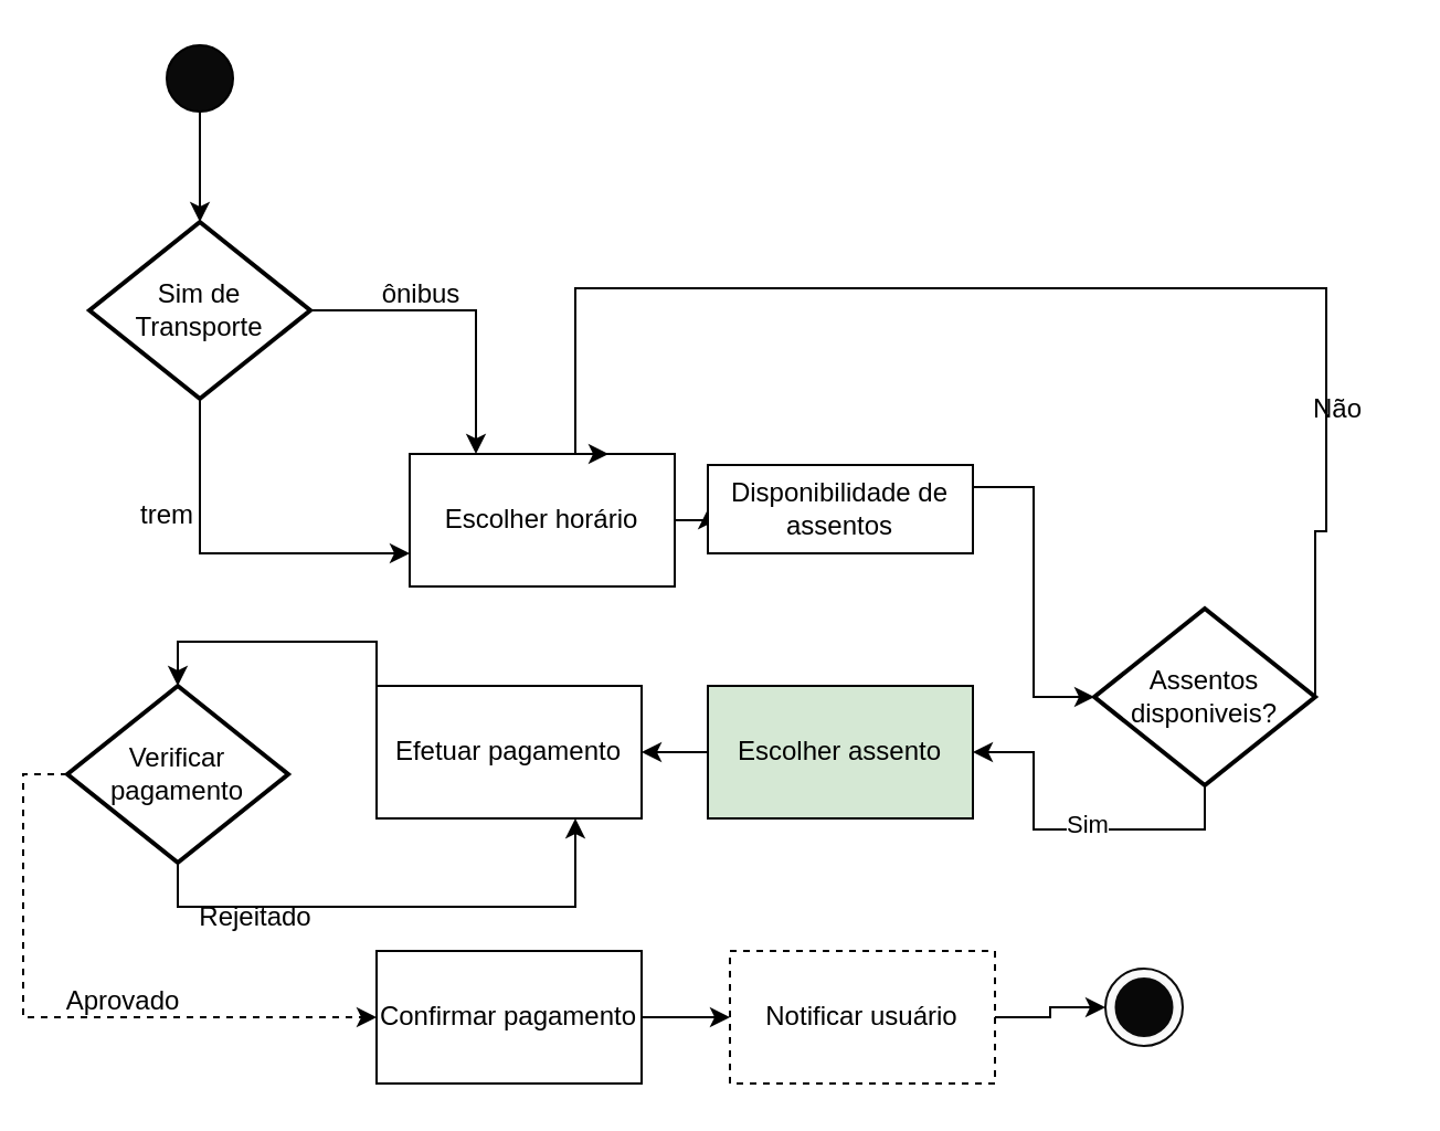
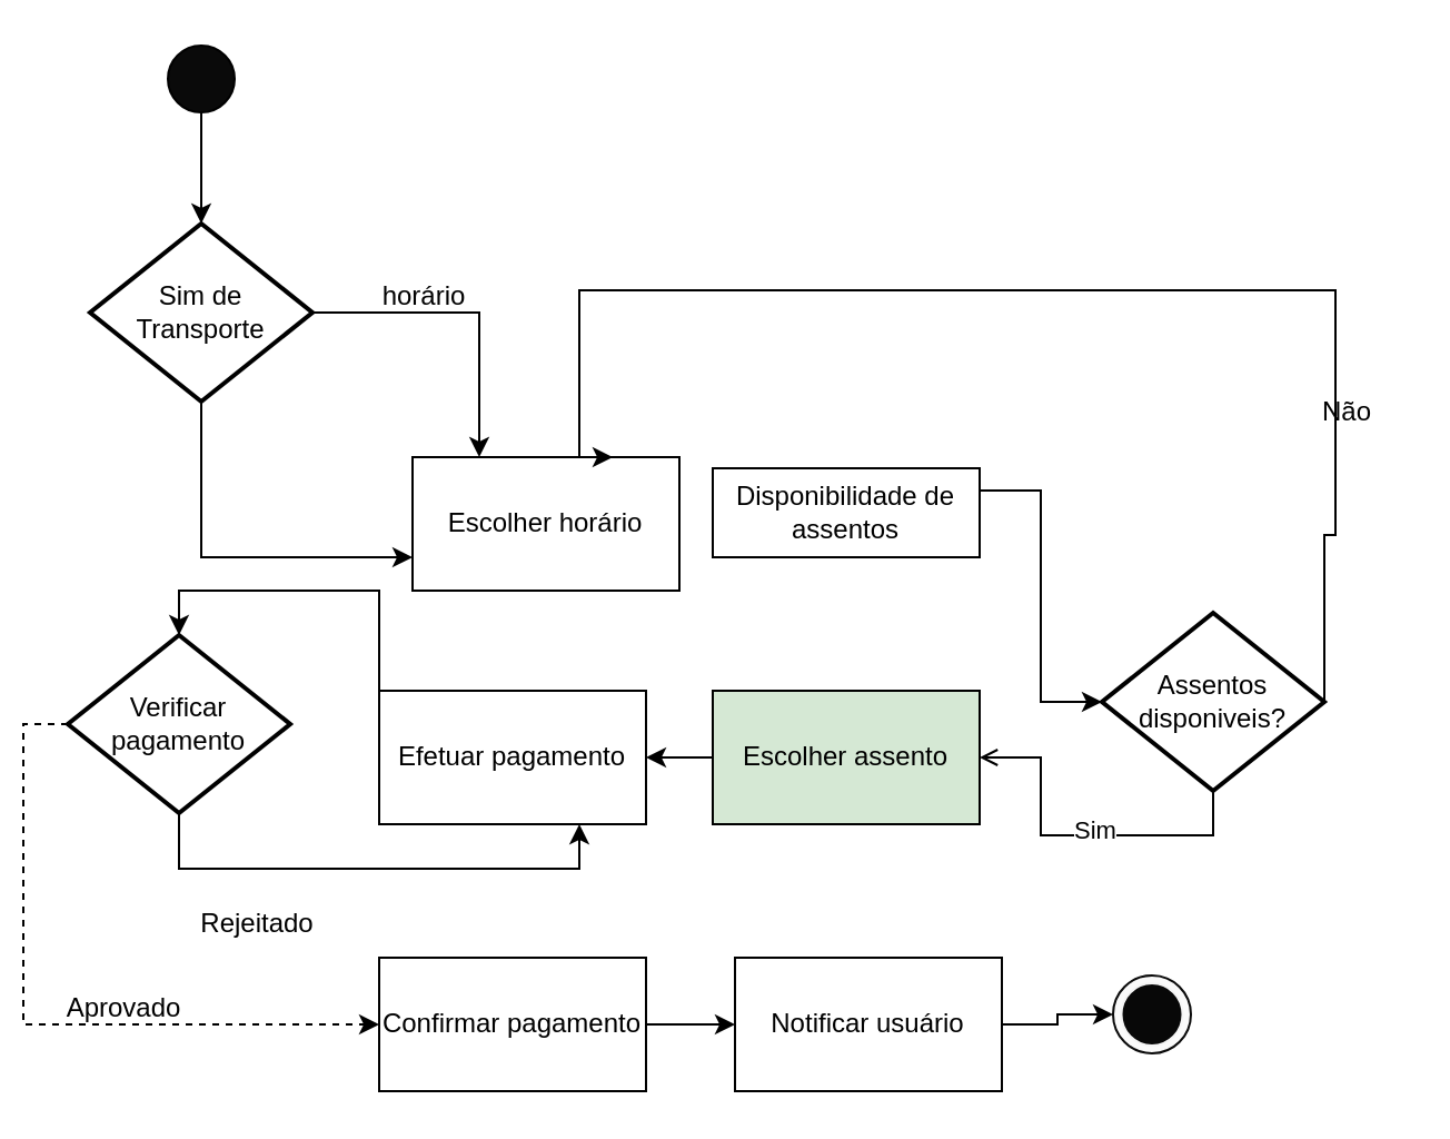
  <mxCell id="0" />
  <mxCell id="1" parent="0" />
  <mxCell id="2" style="edgeStyle=orthogonalEdgeStyle;rounded=0;orthogonalLoop=1;jettySize=auto;html=1;exitX=1;exitY=0.5;exitDx=0;exitDy=0;exitPerimeter=0;entryX=0.25;entryY=0;entryDx=0;entryDy=0;" edge="1" parent="1" source="4" target="10"><mxGeometry relative="1" as="geometry"><mxPoint x="270" y="140" as="targetPoint" /></mxGeometry></mxCell>
  <mxCell id="3" style="edgeStyle=orthogonalEdgeStyle;rounded=0;orthogonalLoop=1;jettySize=auto;html=1;exitX=0.5;exitY=1;exitDx=0;exitDy=0;exitPerimeter=0;entryX=0;entryY=0.75;entryDx=0;entryDy=0;" edge="1" parent="1" source="4" target="10"><mxGeometry relative="1" as="geometry"><mxPoint x="90" y="300" as="targetPoint" /></mxGeometry></mxCell>
  <mxCell id="4" value="Sim de Transporte" style="strokeWidth=2;html=1;shape=mxgraph.flowchart.decision;whiteSpace=wrap;" vertex="1" parent="1"><mxGeometry x="40" y="100" width="100" height="80" as="geometry" /></mxCell>
- <mxCell id="5" value="ônibus" style="text;html=1;align=center;verticalAlign=middle;resizable=0;points=[];autosize=1;strokeColor=none;fillColor=none;" vertex="1" parent="1"><mxGeometry x="160" y="118" width="60" height="30" as="geometry" /></mxCell>
- <mxCell id="6" value="trem" style="text;html=1;align=center;verticalAlign=middle;resizable=0;points=[];autosize=1;strokeColor=none;fillColor=none;" vertex="1" parent="1"><mxGeometry x="50" y="218" width="50" height="30" as="geometry" /></mxCell>
+ <mxCell id="5" value="horário" style="text;html=1;align=center;verticalAlign=middle;resizable=0;points=[];autosize=1;strokeColor=none;fillColor=none;" vertex="1" parent="1"><mxGeometry x="160" y="118" width="60" height="30" as="geometry" /></mxCell>
  <mxCell id="7" value="" style="verticalLabelPosition=bottom;verticalAlign=top;html=1;shape=mxgraph.flowchart.on-page_reference;fillColor=#0a0a0a;" vertex="1" parent="1"><mxGeometry x="75" y="20" width="30" height="30" as="geometry" /></mxCell>
  <mxCell id="8" style="edgeStyle=orthogonalEdgeStyle;rounded=0;orthogonalLoop=1;jettySize=auto;html=1;exitX=0.5;exitY=1;exitDx=0;exitDy=0;exitPerimeter=0;entryX=0.5;entryY=0;entryDx=0;entryDy=0;entryPerimeter=0;" edge="1" parent="1" source="7" target="4"><mxGeometry relative="1" as="geometry" /></mxCell>
- <mxCell id="9" style="edgeStyle=orthogonalEdgeStyle;rounded=0;orthogonalLoop=1;jettySize=auto;html=1;exitX=1;exitY=0.5;exitDx=0;exitDy=0;entryX=0;entryY=0.5;entryDx=0;entryDy=0;" edge="1" parent="1" source="10" target="11"><mxGeometry relative="1" as="geometry" /></mxCell>
  <mxCell id="10" value="Escolher horário" style="rounded=0;whiteSpace=wrap;html=1;" vertex="1" parent="1"><mxGeometry x="185" y="205" width="120" height="60" as="geometry" /></mxCell>
  <mxCell id="11" value="Disponibilidade de assentos" style="rounded=0;whiteSpace=wrap;html=1;" vertex="1" parent="1"><mxGeometry x="320" y="210" width="120" height="40" as="geometry" /></mxCell>
  <mxCell id="12" style="edgeStyle=orthogonalEdgeStyle;rounded=0;orthogonalLoop=1;jettySize=auto;html=1;exitX=1;exitY=0.5;exitDx=0;exitDy=0;exitPerimeter=0;entryX=0.75;entryY=0;entryDx=0;entryDy=0;" edge="1" parent="1" source="15" target="10"><mxGeometry relative="1" as="geometry"><mxPoint x="260" y="200" as="targetPoint" /><Array as="points"><mxPoint x="600" y="240" /><mxPoint x="600" y="130" /><mxPoint x="260" y="130" /></Array></mxGeometry></mxCell>
- <mxCell id="13" style="edgeStyle=orthogonalEdgeStyle;rounded=0;orthogonalLoop=1;jettySize=auto;html=1;exitX=0.5;exitY=1;exitDx=0;exitDy=0;exitPerimeter=0;entryX=1;entryY=0.5;entryDx=0;entryDy=0;" edge="1" parent="1" source="15" target="19"><mxGeometry relative="1" as="geometry"><mxPoint x="530" y="370" as="targetPoint" /></mxGeometry></mxCell>
+ <mxCell id="13" style="edgeStyle=orthogonalEdgeStyle;rounded=0;orthogonalLoop=1;jettySize=auto;html=1;exitX=0.5;exitY=1;exitDx=0;exitDy=0;exitPerimeter=0;entryX=1;entryY=0.5;entryDx=0;entryDy=0;endArrow=open;" edge="1" parent="1" source="15" target="19"><mxGeometry relative="1" as="geometry"><mxPoint x="530" y="370" as="targetPoint" /></mxGeometry></mxCell>
  <mxCell id="14" value="Sim" style="edgeLabel;html=1;align=center;verticalAlign=middle;resizable=0;points=[];" vertex="1" connectable="0" parent="13"><mxGeometry x="-0.072" y="-3" relative="1" as="geometry"><mxPoint as="offset" /></mxGeometry></mxCell>
  <mxCell id="15" value="Assentos disponiveis?" style="strokeWidth=2;html=1;shape=mxgraph.flowchart.decision;whiteSpace=wrap;" vertex="1" parent="1"><mxGeometry x="495" y="275" width="100" height="80" as="geometry" /></mxCell>
  <mxCell id="16" style="edgeStyle=orthogonalEdgeStyle;rounded=0;orthogonalLoop=1;jettySize=auto;html=1;exitX=1;exitY=0.25;exitDx=0;exitDy=0;entryX=0;entryY=0.5;entryDx=0;entryDy=0;entryPerimeter=0;" edge="1" parent="1" source="11" target="15"><mxGeometry relative="1" as="geometry" /></mxCell>
  <mxCell id="17" value="Não" style="text;html=1;align=center;verticalAlign=middle;resizable=0;points=[];autosize=1;strokeColor=none;fillColor=none;" vertex="1" parent="1"><mxGeometry x="580" y="170" width="50" height="30" as="geometry" /></mxCell>
  <mxCell id="18" style="edgeStyle=orthogonalEdgeStyle;rounded=0;orthogonalLoop=1;jettySize=auto;html=1;exitX=0;exitY=0.5;exitDx=0;exitDy=0;entryX=1;entryY=0.5;entryDx=0;entryDy=0;" edge="1" parent="1" source="19" target="20"><mxGeometry relative="1" as="geometry" /></mxCell>
  <mxCell id="19" value="Escolher assento" style="rounded=0;whiteSpace=wrap;html=1;fillColor=#d5e8d4;" vertex="1" parent="1"><mxGeometry x="320" y="310" width="120" height="60" as="geometry" /></mxCell>
  <mxCell id="20" value="Efetuar pagamento" style="rounded=0;whiteSpace=wrap;html=1;" vertex="1" parent="1"><mxGeometry x="170" y="310" width="120" height="60" as="geometry" /></mxCell>
  <mxCell id="21" style="edgeStyle=orthogonalEdgeStyle;rounded=0;orthogonalLoop=1;jettySize=auto;html=1;exitX=0.5;exitY=1;exitDx=0;exitDy=0;exitPerimeter=0;entryX=0.75;entryY=1;entryDx=0;entryDy=0;" edge="1" parent="1" source="23" target="20"><mxGeometry relative="1" as="geometry" /></mxCell>
  <mxCell id="22" style="edgeStyle=orthogonalEdgeStyle;rounded=0;orthogonalLoop=1;jettySize=auto;html=1;exitX=0;exitY=0.5;exitDx=0;exitDy=0;exitPerimeter=0;entryX=0;entryY=0.5;entryDx=0;entryDy=0;dashed=1;" edge="1" parent="1" source="23" target="27"><mxGeometry relative="1" as="geometry" /></mxCell>
- <mxCell id="23" value="Verificar pagamento" style="strokeWidth=2;html=1;shape=mxgraph.flowchart.decision;whiteSpace=wrap;" vertex="1" parent="1"><mxGeometry x="30" y="310" width="100" height="80" as="geometry" /></mxCell>
+ <mxCell id="23" value="Verificar pagamento" style="strokeWidth=2;html=1;shape=mxgraph.flowchart.decision;whiteSpace=wrap;" vertex="1" parent="1"><mxGeometry x="30" y="285" width="100" height="80" as="geometry" /></mxCell>
  <mxCell id="24" style="edgeStyle=orthogonalEdgeStyle;rounded=0;orthogonalLoop=1;jettySize=auto;html=1;exitX=0;exitY=0;exitDx=0;exitDy=0;entryX=0.5;entryY=0;entryDx=0;entryDy=0;entryPerimeter=0;" edge="1" parent="1" source="20" target="23"><mxGeometry relative="1" as="geometry" /></mxCell>
  <mxCell id="25" value="Rejeitado" style="text;html=1;align=center;verticalAlign=middle;resizable=0;points=[];autosize=1;strokeColor=none;fillColor=none;" vertex="1" parent="1"><mxGeometry x="80" y="400" width="70" height="30" as="geometry" /></mxCell>
  <mxCell id="26" style="edgeStyle=orthogonalEdgeStyle;rounded=0;orthogonalLoop=1;jettySize=auto;html=1;exitX=1;exitY=0.5;exitDx=0;exitDy=0;entryX=0;entryY=0.5;entryDx=0;entryDy=0;" edge="1" parent="1" source="27" target="29"><mxGeometry relative="1" as="geometry" /></mxCell>
  <mxCell id="27" value="Confirmar pagamento" style="rounded=0;whiteSpace=wrap;html=1;" vertex="1" parent="1"><mxGeometry x="170" y="430" width="120" height="60" as="geometry" /></mxCell>
  <mxCell id="28" value="Aprovado" style="text;html=1;align=center;verticalAlign=middle;resizable=0;points=[];autosize=1;strokeColor=none;fillColor=none;" vertex="1" parent="1"><mxGeometry x="20" y="438" width="70" height="30" as="geometry" /></mxCell>
- <mxCell id="29" value="Notificar usuário" style="rounded=0;whiteSpace=wrap;html=1;dashed=1;" vertex="1" parent="1"><mxGeometry x="330" y="430" width="120" height="60" as="geometry" /></mxCell>
+ <mxCell id="29" value="Notificar usuário" style="rounded=0;whiteSpace=wrap;html=1;" vertex="1" parent="1"><mxGeometry x="330" y="430" width="120" height="60" as="geometry" /></mxCell>
  <mxCell id="30" value="" style="verticalLabelPosition=bottom;verticalAlign=top;html=1;shape=mxgraph.flowchart.on-page_reference;fillColor=#FAFAFA;gradientColor=none;strokeColor=#0A0A0A;" vertex="1" parent="1"><mxGeometry x="500" y="438" width="35" height="35" as="geometry" /></mxCell>
  <mxCell id="31" value="" style="verticalLabelPosition=bottom;verticalAlign=top;html=1;shape=mxgraph.flowchart.on-page_reference;fillColor=#080808;gradientColor=none;strokeColor=#F5F5F5;" vertex="1" parent="1"><mxGeometry x="503.75" y="441.5" width="27.5" height="28" as="geometry" /></mxCell>
  <mxCell id="32" style="edgeStyle=orthogonalEdgeStyle;rounded=0;orthogonalLoop=1;jettySize=auto;html=1;exitX=1;exitY=0.5;exitDx=0;exitDy=0;entryX=0;entryY=0.5;entryDx=0;entryDy=0;entryPerimeter=0;" edge="1" parent="1" source="29" target="30"><mxGeometry relative="1" as="geometry" /></mxCell>
